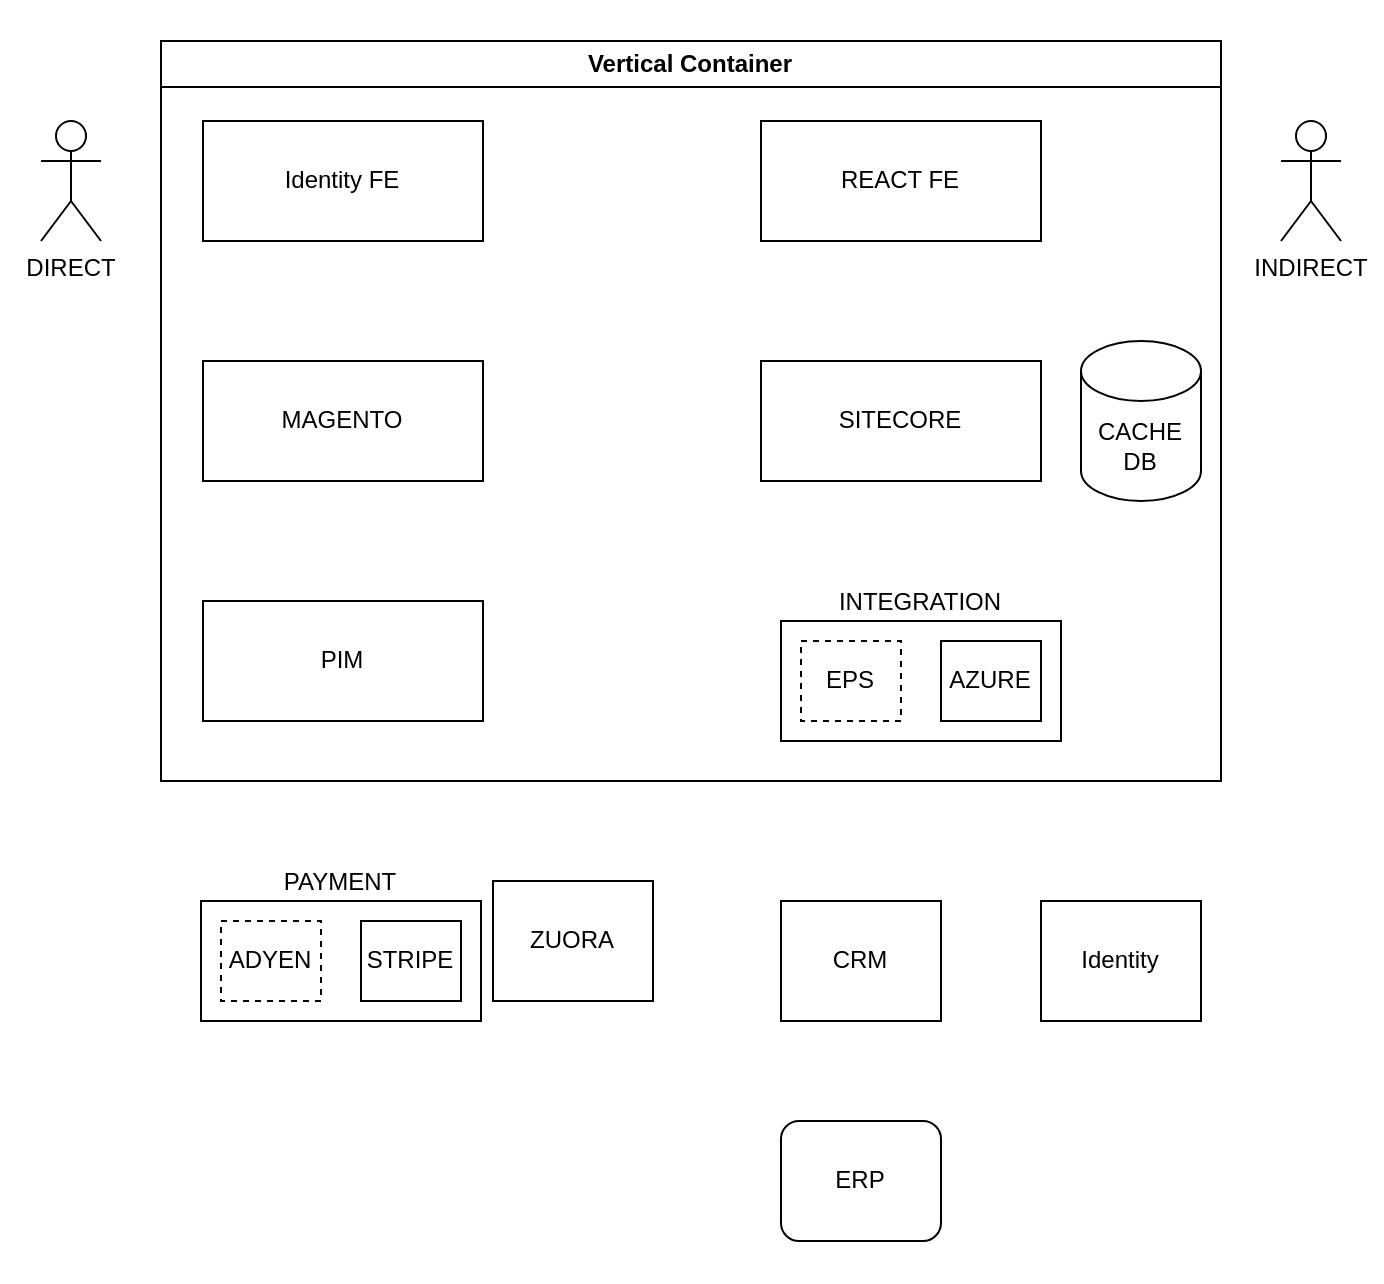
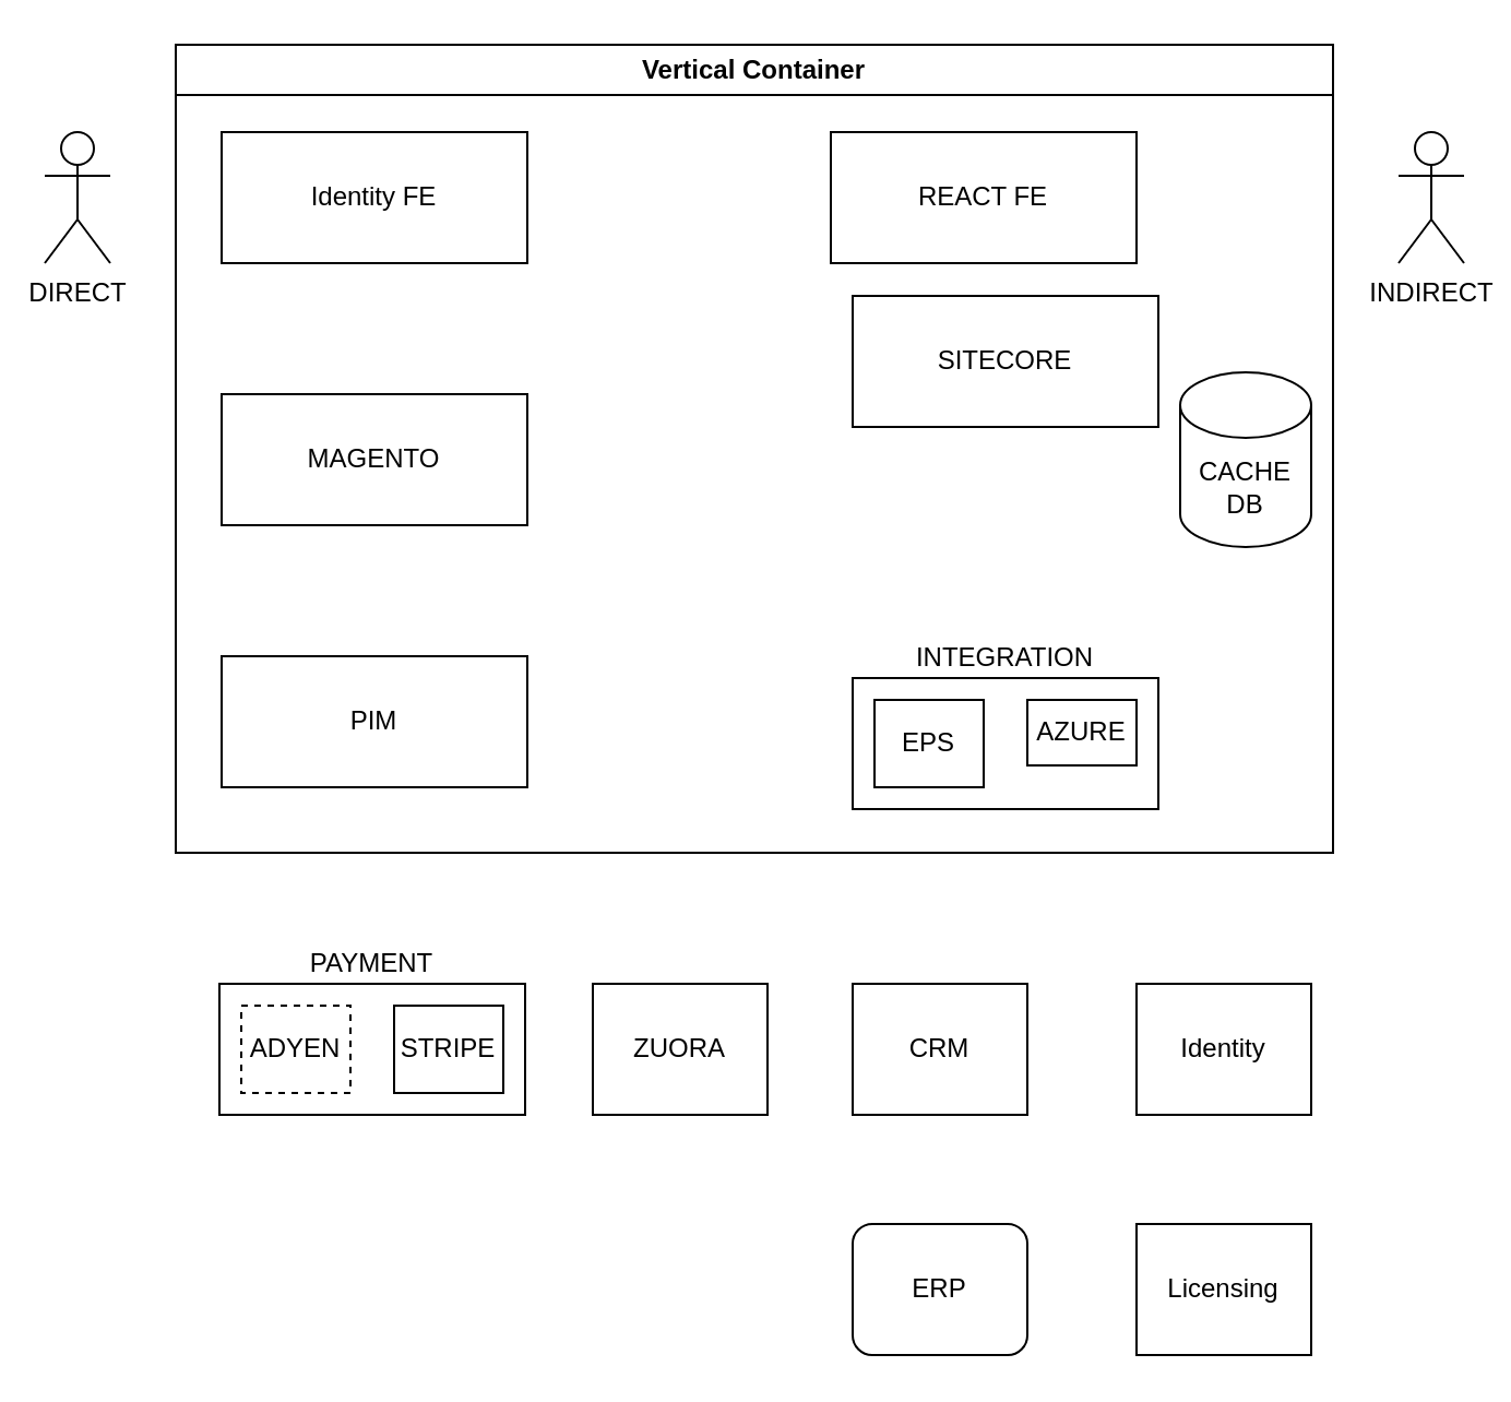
  <mxCell id="0" />
  <mxCell id="1" parent="0" />
  <mxCell id="2" value="REACT FE" style="rounded=0;whiteSpace=wrap;html=1;" vertex="1" parent="1"><mxGeometry x="380" y="60" width="140" height="60" as="geometry" /></mxCell>
  <mxCell id="3" value="Identity FE" style="rounded=0;whiteSpace=wrap;html=1;" vertex="1" parent="1"><mxGeometry x="101" y="60" width="140" height="60" as="geometry" /></mxCell>
  <mxCell id="4" value="INDIRECT" style="shape=umlActor;verticalLabelPosition=bottom;verticalAlign=top;html=1;outlineConnect=0;" vertex="1" parent="1"><mxGeometry x="640" y="60" width="30" height="60" as="geometry" /></mxCell>
  <mxCell id="5" value="DIRECT" style="shape=umlActor;verticalLabelPosition=bottom;verticalAlign=top;html=1;outlineConnect=0;" vertex="1" parent="1"><mxGeometry x="20" y="60" width="30" height="60" as="geometry" /></mxCell>
  <mxCell id="6" value="Vertical Container" style="swimlane;whiteSpace=wrap;html=1;" vertex="1" parent="1"><mxGeometry x="80" y="20" width="530" height="370" as="geometry" /></mxCell>
  <mxCell id="7" value="MAGENTO" style="rounded=0;whiteSpace=wrap;html=1;" vertex="1" parent="6"><mxGeometry x="21" y="160" width="140" height="60" as="geometry" /></mxCell>
- <mxCell id="8" value="SITECORE" style="rounded=0;whiteSpace=wrap;html=1;" vertex="1" parent="6"><mxGeometry x="300" y="160" width="140" height="60" as="geometry" /></mxCell>
+ <mxCell id="8" value="SITECORE" style="rounded=0;whiteSpace=wrap;html=1;" vertex="1" parent="6"><mxGeometry x="310" y="115" width="140" height="60" as="geometry" /></mxCell>
  <mxCell id="9" value="CACHE&lt;br&gt;DB" style="shape=cylinder3;whiteSpace=wrap;html=1;boundedLbl=1;backgroundOutline=1;size=15;" vertex="1" parent="6"><mxGeometry x="460" y="150" width="60" height="80" as="geometry" /></mxCell>
  <mxCell id="10" value="PIM" style="rounded=0;whiteSpace=wrap;html=1;" vertex="1" parent="6"><mxGeometry x="21" y="280" width="140" height="60" as="geometry" /></mxCell>
- <mxCell id="11" value="ZUORA" style="rounded=0;whiteSpace=wrap;html=1;" vertex="1" parent="1"><mxGeometry x="246" y="440" width="80" height="60" as="geometry" /></mxCell>
+ <mxCell id="11" value="ZUORA" style="rounded=0;whiteSpace=wrap;html=1;" vertex="1" parent="1"><mxGeometry x="271" y="450" width="80" height="60" as="geometry" /></mxCell>
  <mxCell id="12" value="" style="group" vertex="1" connectable="0" parent="1"><mxGeometry x="390" y="310" width="140" height="60" as="geometry" /></mxCell>
  <mxCell id="13" value="INTEGRATION" style="rounded=0;whiteSpace=wrap;html=1;labelPosition=center;verticalLabelPosition=top;align=center;verticalAlign=bottom;" vertex="1" parent="12"><mxGeometry width="140" height="60" as="geometry" /></mxCell>
- <mxCell id="14" value="EPS" style="rounded=0;whiteSpace=wrap;html=1;dashed=1;" vertex="1" parent="12"><mxGeometry x="10" y="10" width="50" height="40" as="geometry" /></mxCell>
- <mxCell id="15" value="AZURE" style="rounded=0;whiteSpace=wrap;html=1;" vertex="1" parent="12"><mxGeometry x="80" y="10" width="50" height="40" as="geometry" /></mxCell>
+ <mxCell id="14" value="EPS" style="rounded=0;whiteSpace=wrap;html=1;" vertex="1" parent="12"><mxGeometry x="10" y="10" width="50" height="40" as="geometry" /></mxCell>
+ <mxCell id="15" value="AZURE" style="rounded=0;whiteSpace=wrap;html=1;" vertex="1" parent="12"><mxGeometry x="80" y="10" width="50" height="30" as="geometry" /></mxCell>
  <mxCell id="16" value="" style="group" vertex="1" connectable="0" parent="1"><mxGeometry x="100" y="450" width="140" height="60" as="geometry" /></mxCell>
  <mxCell id="17" value="PAYMENT" style="rounded=0;whiteSpace=wrap;html=1;labelPosition=center;verticalLabelPosition=top;align=center;verticalAlign=bottom;" vertex="1" parent="16"><mxGeometry width="140" height="60" as="geometry" /></mxCell>
  <mxCell id="18" value="ADYEN" style="rounded=0;whiteSpace=wrap;html=1;dashed=1;" vertex="1" parent="16"><mxGeometry x="10" y="10" width="50" height="40" as="geometry" /></mxCell>
  <mxCell id="19" value="STRIPE" style="rounded=0;whiteSpace=wrap;html=1;" vertex="1" parent="16"><mxGeometry x="80" y="10" width="50" height="40" as="geometry" /></mxCell>
  <mxCell id="20" value="CRM" style="rounded=0;whiteSpace=wrap;html=1;" vertex="1" parent="1"><mxGeometry x="390" y="450" width="80" height="60" as="geometry" /></mxCell>
  <mxCell id="21" value="ERP" style="whiteSpace=wrap;html=1;rounded=1;" vertex="1" parent="1"><mxGeometry x="390" y="560" width="80" height="60" as="geometry" /></mxCell>
  <mxCell id="22" value="Identity" style="rounded=0;whiteSpace=wrap;html=1;" vertex="1" parent="1"><mxGeometry x="520" y="450" width="80" height="60" as="geometry" /></mxCell>
+ <mxCell id="23" value="Licensing" style="rounded=0;whiteSpace=wrap;html=1;" vertex="1" parent="1"><mxGeometry x="520" y="560" width="80" height="60" as="geometry" /></mxCell>
